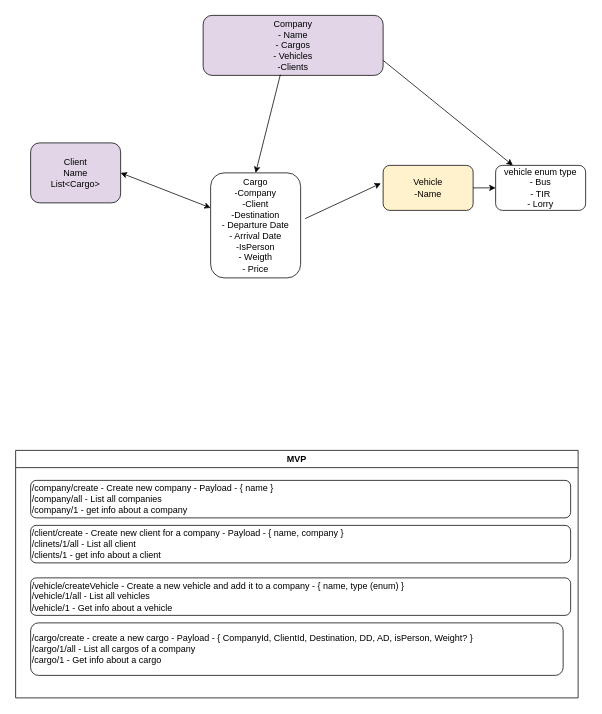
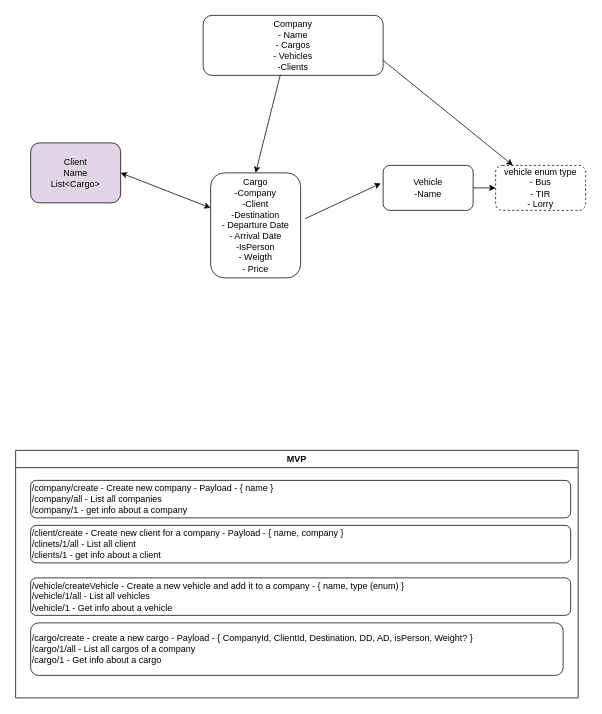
  <mxCell id="0" />
  <mxCell id="1" parent="0" />
- <mxCell id="2" value="Company&lt;br&gt;- Name&lt;br&gt;- Cargos&lt;br&gt;- Vehicles&lt;br&gt;-Clients" style="rounded=1;whiteSpace=wrap;html=1;fillColor=#e1d5e7;" vertex="1" parent="1"><mxGeometry x="270" y="20" width="240" height="80" as="geometry" /></mxCell>
+ <mxCell id="2" value="Company&lt;br&gt;- Name&lt;br&gt;- Cargos&lt;br&gt;- Vehicles&lt;br&gt;-Clients" style="rounded=1;whiteSpace=wrap;html=1;" vertex="1" parent="1"><mxGeometry x="270" y="20" width="240" height="80" as="geometry" /></mxCell>
  <mxCell id="3" value="Client&lt;br&gt;Name&lt;br&gt;List&amp;lt;Cargo&amp;gt;" style="rounded=1;whiteSpace=wrap;html=1;fillColor=#e1d5e7;" vertex="1" parent="1"><mxGeometry x="40" y="190" width="120" height="80" as="geometry" /></mxCell>
  <mxCell id="4" value="Cargo&lt;br&gt;-Company&lt;br&gt;-Client&lt;br&gt;-Destination&lt;br&gt;- Departure Date&lt;br&gt;- Arrival Date&lt;br&gt;-IsPerson&lt;br&gt;- Weigth&lt;br&gt;- Price" style="rounded=1;whiteSpace=wrap;html=1;" vertex="1" parent="1"><mxGeometry x="280" y="230" width="120" height="140" as="geometry" /></mxCell>
- <mxCell id="5" value="Vehicle&lt;br&gt;-Name" style="rounded=1;whiteSpace=wrap;html=1;fillColor=#fff2cc;" vertex="1" parent="1"><mxGeometry x="510" y="220" width="120" height="60" as="geometry" /></mxCell>
- <mxCell id="6" value="vehicle enum type&lt;br&gt;- Bus&lt;br&gt;- TIR&lt;br&gt;- Lorry" style="rounded=1;whiteSpace=wrap;html=1;" vertex="1" parent="1"><mxGeometry x="660" y="220" width="120" height="60" as="geometry" /></mxCell>
+ <mxCell id="5" value="Vehicle&lt;br&gt;-Name" style="rounded=1;whiteSpace=wrap;html=1;" vertex="1" parent="1"><mxGeometry x="510" y="220" width="120" height="60" as="geometry" /></mxCell>
+ <mxCell id="6" value="vehicle enum type&lt;br&gt;- Bus&lt;br&gt;- TIR&lt;br&gt;- Lorry" style="rounded=1;whiteSpace=wrap;html=1;dashed=1;" vertex="1" parent="1"><mxGeometry x="660" y="220" width="120" height="60" as="geometry" /></mxCell>
  <mxCell id="7" value="" style="endArrow=classic;html=1;rounded=0;exitX=1;exitY=0.5;exitDx=0;exitDy=0;entryX=0;entryY=0.5;entryDx=0;entryDy=0;" edge="1" parent="1" source="5" target="6"><mxGeometry width="50" height="50" relative="1" as="geometry"><mxPoint x="360" y="390" as="sourcePoint" /><mxPoint x="410" y="340" as="targetPoint" /></mxGeometry></mxCell>
  <mxCell id="8" value="" style="endArrow=classic;html=1;rounded=0;exitX=1;exitY=0.75;exitDx=0;exitDy=0;" edge="1" parent="1" source="2" target="6"><mxGeometry width="50" height="50" relative="1" as="geometry"><mxPoint x="360" y="320" as="sourcePoint" /><mxPoint x="410" y="270" as="targetPoint" /></mxGeometry></mxCell>
  <mxCell id="9" value="MVP" style="swimlane;" vertex="1" parent="1"><mxGeometry x="20" y="600" width="750" height="330" as="geometry" /></mxCell>
  <mxCell id="10" value="/company/create - Create new company - Payload - { name }&lt;br&gt;/company/all - List all companies&lt;br&gt;/company/1 - get info about a company" style="rounded=1;whiteSpace=wrap;html=1;align=left;" vertex="1" parent="9"><mxGeometry x="20" y="40" width="720" height="50" as="geometry" /></mxCell>
  <mxCell id="11" value="/client/create - Create new client for a company - Payload - { name, company }&lt;br&gt;/clinets/1/all - List all client&amp;nbsp;&lt;br&gt;/clients/1 - get info about a client" style="rounded=1;whiteSpace=wrap;html=1;align=left;" vertex="1" parent="9"><mxGeometry x="20" y="100" width="720" height="50" as="geometry" /></mxCell>
  <mxCell id="12" value="/vehicle/createVehicle - Create a new vehicle and add it to a company - { name, type (enum) }&lt;br&gt;/vehicle/1/all - List all vehicles&lt;br&gt;/vehicle/1 - Get info about a vehicle" style="rounded=1;whiteSpace=wrap;html=1;align=left;" vertex="1" parent="9"><mxGeometry x="20" y="170" width="720" height="50" as="geometry" /></mxCell>
  <mxCell id="13" value="/cargo/create - create a new cargo - Payload - { CompanyId, ClientId, Destination, DD, AD, isPerson, Weight? }&lt;br&gt;/cargo/1/all - List all cargos of a company&lt;br&gt;/cargo/1 - Get info about a cargo" style="rounded=1;whiteSpace=wrap;html=1;align=left;" vertex="1" parent="9"><mxGeometry x="20" y="230" width="710" height="70" as="geometry" /></mxCell>
  <mxCell id="14" value="" style="endArrow=classic;html=1;rounded=0;entryX=0.5;entryY=0;entryDx=0;entryDy=0;exitX=0.429;exitY=0.988;exitDx=0;exitDy=0;exitPerimeter=0;" edge="1" parent="1" source="2" target="4"><mxGeometry width="50" height="50" relative="1" as="geometry"><mxPoint x="360" y="170" as="sourcePoint" /><mxPoint x="410" y="120" as="targetPoint" /></mxGeometry></mxCell>
  <mxCell id="15" value="" style="endArrow=classic;startArrow=classic;html=1;rounded=0;entryX=1;entryY=0.5;entryDx=0;entryDy=0;" edge="1" parent="1" source="4" target="3"><mxGeometry width="50" height="50" relative="1" as="geometry"><mxPoint x="360" y="170" as="sourcePoint" /><mxPoint x="410" y="120" as="targetPoint" /></mxGeometry></mxCell>
  <mxCell id="16" value="" style="endArrow=classic;html=1;rounded=0;entryX=-0.025;entryY=0.4;entryDx=0;entryDy=0;entryPerimeter=0;exitX=1.05;exitY=0.436;exitDx=0;exitDy=0;exitPerimeter=0;" edge="1" parent="1" source="4" target="5"><mxGeometry width="50" height="50" relative="1" as="geometry"><mxPoint x="360" y="170" as="sourcePoint" /><mxPoint x="410" y="120" as="targetPoint" /></mxGeometry></mxCell>
